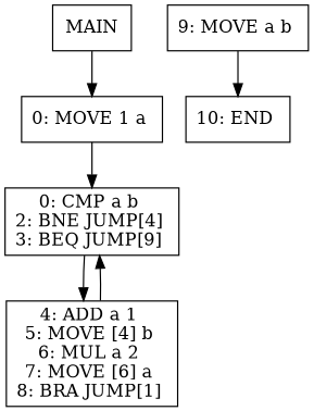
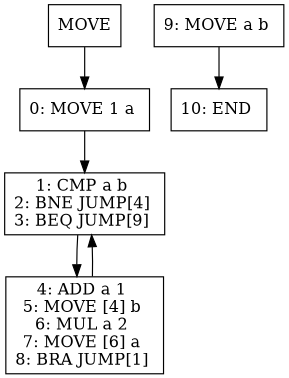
  digraph {
    node [shape=box]
-   n1 [label=MAIN]
+   n1 [label=MOVE]
    n2 [label="0: MOVE 1 a \n"]
-   n3 [label="0: CMP a b \n2: BNE JUMP[4] \n3: BEQ JUMP[9] \n"]
+   n3 [label="1: CMP a b \n2: BNE JUMP[4] \n3: BEQ JUMP[9] \n"]
    n4 [label="4: ADD a 1 \n5: MOVE [4] b \n6: MUL a 2 \n7: MOVE [6] a \n8: BRA JUMP[1] \n"]
    n5 [label="9: MOVE a b \n"]
    n6 [label="10: END \n"]
    n1 -> n2
    n2 -> n3
    n3 -> n4
    n4 -> n3
    n5 -> n6
  }
